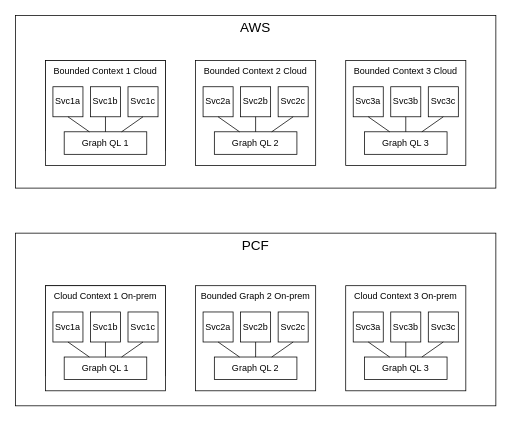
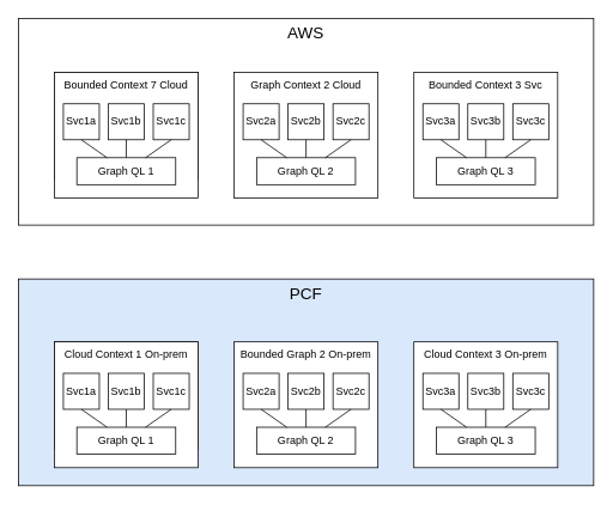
  <mxCell id="0" />
  <mxCell id="1" parent="0" />
  <mxCell id="2" value="&lt;font style=&quot;font-size: 18px&quot;&gt;AWS&lt;/font&gt;" style="rounded=0;whiteSpace=wrap;html=1;verticalAlign=top;" vertex="1" parent="1"><mxGeometry x="20" y="20" width="640" height="230" as="geometry" /></mxCell>
  <mxCell id="3" value="" style="rounded=0;whiteSpace=wrap;html=1;" vertex="1" parent="1"><mxGeometry x="60" y="80" width="160" height="120" as="geometry" /></mxCell>
  <mxCell id="4" value="Svc1a" style="whiteSpace=wrap;html=1;aspect=fixed;" vertex="1" parent="1"><mxGeometry x="70" y="100" width="40" height="40" as="geometry" /></mxCell>
  <mxCell id="5" value="Svc1b" style="whiteSpace=wrap;html=1;aspect=fixed;" vertex="1" parent="1"><mxGeometry x="120" y="100" width="40" height="40" as="geometry" /></mxCell>
  <mxCell id="6" value="Svc1c" style="whiteSpace=wrap;html=1;aspect=fixed;" vertex="1" parent="1"><mxGeometry x="170" y="100" width="40" height="40" as="geometry" /></mxCell>
  <mxCell id="7" value="Graph QL 1" style="rounded=0;whiteSpace=wrap;html=1;" vertex="1" parent="1"><mxGeometry x="85" y="160" width="110" height="30" as="geometry" /></mxCell>
- <mxCell id="8" value="Bounded Context 1 Cloud" style="rounded=0;whiteSpace=wrap;html=1;verticalAlign=top;" vertex="1" parent="1"><mxGeometry x="60" y="80" width="160" height="140" as="geometry" /></mxCell>
+ <mxCell id="8" value="Bounded Context 7 Cloud" style="rounded=0;whiteSpace=wrap;html=1;verticalAlign=top;" vertex="1" parent="1"><mxGeometry x="60" y="80" width="160" height="140" as="geometry" /></mxCell>
  <mxCell id="9" value="Svc1a" style="whiteSpace=wrap;html=1;aspect=fixed;" vertex="1" parent="1"><mxGeometry x="70" y="115" width="40" height="40" as="geometry" /></mxCell>
  <mxCell id="10" value="Svc1b" style="whiteSpace=wrap;html=1;aspect=fixed;" vertex="1" parent="1"><mxGeometry x="120" y="115" width="40" height="40" as="geometry" /></mxCell>
  <mxCell id="11" value="Svc1c" style="whiteSpace=wrap;html=1;aspect=fixed;" vertex="1" parent="1"><mxGeometry x="170" y="115" width="40" height="40" as="geometry" /></mxCell>
  <mxCell id="12" value="Graph QL 1" style="rounded=0;whiteSpace=wrap;html=1;" vertex="1" parent="1"><mxGeometry x="85" y="175" width="110" height="30" as="geometry" /></mxCell>
  <mxCell id="13" value="" style="endArrow=none;html=1;rounded=0;entryX=0.5;entryY=1;entryDx=0;entryDy=0;" edge="1" parent="1" source="12" target="9"><mxGeometry width="50" height="50" relative="1" as="geometry"><mxPoint x="340" y="400" as="sourcePoint" /><mxPoint x="390" y="350" as="targetPoint" /></mxGeometry></mxCell>
  <mxCell id="14" value="" style="endArrow=none;html=1;rounded=0;" edge="1" parent="1" source="12" target="10"><mxGeometry width="50" height="50" relative="1" as="geometry"><mxPoint x="340" y="400" as="sourcePoint" /><mxPoint x="390" y="350" as="targetPoint" /></mxGeometry></mxCell>
  <mxCell id="15" value="" style="endArrow=none;html=1;rounded=0;entryX=0.5;entryY=1;entryDx=0;entryDy=0;" edge="1" parent="1" source="12" target="11"><mxGeometry width="50" height="50" relative="1" as="geometry"><mxPoint x="170" y="200" as="sourcePoint" /><mxPoint x="220" y="150" as="targetPoint" /></mxGeometry></mxCell>
- <mxCell id="16" value="Bounded Context 2 Cloud" style="rounded=0;whiteSpace=wrap;html=1;verticalAlign=top;" vertex="1" parent="1"><mxGeometry x="260" y="80" width="160" height="140" as="geometry" /></mxCell>
+ <mxCell id="16" value="Graph Context 2 Cloud" style="rounded=0;whiteSpace=wrap;html=1;verticalAlign=top;" vertex="1" parent="1"><mxGeometry x="260" y="80" width="160" height="140" as="geometry" /></mxCell>
  <mxCell id="17" value="Svc2a" style="whiteSpace=wrap;html=1;aspect=fixed;" vertex="1" parent="1"><mxGeometry x="270" y="115" width="40" height="40" as="geometry" /></mxCell>
  <mxCell id="18" value="Svc2b" style="whiteSpace=wrap;html=1;aspect=fixed;" vertex="1" parent="1"><mxGeometry x="320" y="115" width="40" height="40" as="geometry" /></mxCell>
  <mxCell id="19" value="Svc2c" style="whiteSpace=wrap;html=1;aspect=fixed;" vertex="1" parent="1"><mxGeometry x="370" y="115" width="40" height="40" as="geometry" /></mxCell>
  <mxCell id="20" value="Graph QL 2" style="rounded=0;whiteSpace=wrap;html=1;" vertex="1" parent="1"><mxGeometry x="285" y="175" width="110" height="30" as="geometry" /></mxCell>
  <mxCell id="21" value="" style="endArrow=none;html=1;rounded=0;entryX=0.5;entryY=1;entryDx=0;entryDy=0;" edge="1" parent="1" source="20" target="17"><mxGeometry width="50" height="50" relative="1" as="geometry"><mxPoint x="540" y="400" as="sourcePoint" /><mxPoint x="590" y="350" as="targetPoint" /></mxGeometry></mxCell>
  <mxCell id="22" value="" style="endArrow=none;html=1;rounded=0;" edge="1" parent="1" source="20" target="18"><mxGeometry width="50" height="50" relative="1" as="geometry"><mxPoint x="540" y="400" as="sourcePoint" /><mxPoint x="590" y="350" as="targetPoint" /></mxGeometry></mxCell>
  <mxCell id="23" value="" style="endArrow=none;html=1;rounded=0;entryX=0.5;entryY=1;entryDx=0;entryDy=0;" edge="1" parent="1" source="20" target="19"><mxGeometry width="50" height="50" relative="1" as="geometry"><mxPoint x="370" y="200" as="sourcePoint" /><mxPoint x="420" y="150" as="targetPoint" /></mxGeometry></mxCell>
- <mxCell id="24" value="Bounded Context 3 Cloud" style="rounded=0;whiteSpace=wrap;html=1;verticalAlign=top;" vertex="1" parent="1"><mxGeometry x="460" y="80" width="160" height="140" as="geometry" /></mxCell>
+ <mxCell id="24" value="Bounded Context 3 Svc" style="rounded=0;whiteSpace=wrap;html=1;verticalAlign=top;" vertex="1" parent="1"><mxGeometry x="460" y="80" width="160" height="140" as="geometry" /></mxCell>
  <mxCell id="25" value="Svc3a" style="whiteSpace=wrap;html=1;aspect=fixed;" vertex="1" parent="1"><mxGeometry x="470" y="115" width="40" height="40" as="geometry" /></mxCell>
  <mxCell id="26" value="Svc3b" style="whiteSpace=wrap;html=1;aspect=fixed;" vertex="1" parent="1"><mxGeometry x="520" y="115" width="40" height="40" as="geometry" /></mxCell>
  <mxCell id="27" value="Svc3c" style="whiteSpace=wrap;html=1;aspect=fixed;" vertex="1" parent="1"><mxGeometry x="570" y="115" width="40" height="40" as="geometry" /></mxCell>
  <mxCell id="28" value="Graph QL 3" style="rounded=0;whiteSpace=wrap;html=1;" vertex="1" parent="1"><mxGeometry x="485" y="175" width="110" height="30" as="geometry" /></mxCell>
  <mxCell id="29" value="" style="endArrow=none;html=1;rounded=0;entryX=0.5;entryY=1;entryDx=0;entryDy=0;" edge="1" parent="1" source="28" target="25"><mxGeometry width="50" height="50" relative="1" as="geometry"><mxPoint x="740" y="400" as="sourcePoint" /><mxPoint x="790" y="350" as="targetPoint" /></mxGeometry></mxCell>
  <mxCell id="30" value="" style="endArrow=none;html=1;rounded=0;" edge="1" parent="1" source="28" target="26"><mxGeometry width="50" height="50" relative="1" as="geometry"><mxPoint x="740" y="400" as="sourcePoint" /><mxPoint x="790" y="350" as="targetPoint" /></mxGeometry></mxCell>
  <mxCell id="31" value="" style="endArrow=none;html=1;rounded=0;entryX=0.5;entryY=1;entryDx=0;entryDy=0;" edge="1" parent="1" source="28" target="27"><mxGeometry width="50" height="50" relative="1" as="geometry"><mxPoint x="570" y="200" as="sourcePoint" /><mxPoint x="620" y="150" as="targetPoint" /></mxGeometry></mxCell>
- <mxCell id="32" value="&lt;font style=&quot;font-size: 18px&quot;&gt;PCF&lt;/font&gt;" style="rounded=0;whiteSpace=wrap;html=1;verticalAlign=top;" vertex="1" parent="1"><mxGeometry x="20" y="310" width="640" height="230" as="geometry" /></mxCell>
+ <mxCell id="32" value="&lt;font style=&quot;font-size: 18px&quot;&gt;PCF&lt;/font&gt;" style="rounded=0;whiteSpace=wrap;html=1;verticalAlign=top;fillColor=#dae8fc;" vertex="1" parent="1"><mxGeometry x="20" y="310" width="640" height="230" as="geometry" /></mxCell>
  <mxCell id="33" value="" style="rounded=0;whiteSpace=wrap;html=1;" vertex="1" parent="1"><mxGeometry x="60" y="380" width="160" height="120" as="geometry" /></mxCell>
  <mxCell id="34" value="Svc1a" style="whiteSpace=wrap;html=1;aspect=fixed;" vertex="1" parent="1"><mxGeometry x="70" y="400" width="40" height="40" as="geometry" /></mxCell>
  <mxCell id="35" value="Svc1b" style="whiteSpace=wrap;html=1;aspect=fixed;" vertex="1" parent="1"><mxGeometry x="120" y="400" width="40" height="40" as="geometry" /></mxCell>
  <mxCell id="36" value="Svc1c" style="whiteSpace=wrap;html=1;aspect=fixed;" vertex="1" parent="1"><mxGeometry x="170" y="400" width="40" height="40" as="geometry" /></mxCell>
  <mxCell id="37" value="Graph QL 1" style="rounded=0;whiteSpace=wrap;html=1;" vertex="1" parent="1"><mxGeometry x="85" y="460" width="110" height="30" as="geometry" /></mxCell>
  <mxCell id="38" value="Cloud Context 1 On-prem" style="rounded=0;whiteSpace=wrap;html=1;verticalAlign=top;" vertex="1" parent="1"><mxGeometry x="60" y="380" width="160" height="140" as="geometry" /></mxCell>
  <mxCell id="39" value="Svc1a" style="whiteSpace=wrap;html=1;aspect=fixed;" vertex="1" parent="1"><mxGeometry x="70" y="415" width="40" height="40" as="geometry" /></mxCell>
  <mxCell id="40" value="Svc1b" style="whiteSpace=wrap;html=1;aspect=fixed;" vertex="1" parent="1"><mxGeometry x="120" y="415" width="40" height="40" as="geometry" /></mxCell>
  <mxCell id="41" value="Svc1c" style="whiteSpace=wrap;html=1;aspect=fixed;" vertex="1" parent="1"><mxGeometry x="170" y="415" width="40" height="40" as="geometry" /></mxCell>
  <mxCell id="42" value="Graph QL 1" style="rounded=0;whiteSpace=wrap;html=1;" vertex="1" parent="1"><mxGeometry x="85" y="475" width="110" height="30" as="geometry" /></mxCell>
  <mxCell id="43" value="" style="endArrow=none;html=1;rounded=0;entryX=0.5;entryY=1;entryDx=0;entryDy=0;" edge="1" parent="1" source="42" target="39"><mxGeometry width="50" height="50" relative="1" as="geometry"><mxPoint x="340" y="700" as="sourcePoint" /><mxPoint x="390" y="650" as="targetPoint" /></mxGeometry></mxCell>
  <mxCell id="44" value="" style="endArrow=none;html=1;rounded=0;" edge="1" parent="1" source="42" target="40"><mxGeometry width="50" height="50" relative="1" as="geometry"><mxPoint x="340" y="700" as="sourcePoint" /><mxPoint x="390" y="650" as="targetPoint" /></mxGeometry></mxCell>
  <mxCell id="45" value="" style="endArrow=none;html=1;rounded=0;entryX=0.5;entryY=1;entryDx=0;entryDy=0;" edge="1" parent="1" source="42" target="41"><mxGeometry width="50" height="50" relative="1" as="geometry"><mxPoint x="170" y="500" as="sourcePoint" /><mxPoint x="220" y="450" as="targetPoint" /></mxGeometry></mxCell>
  <mxCell id="46" value="Bounded Graph 2 On-prem" style="rounded=0;whiteSpace=wrap;html=1;verticalAlign=top;" vertex="1" parent="1"><mxGeometry x="260" y="380" width="160" height="140" as="geometry" /></mxCell>
  <mxCell id="47" value="Svc2a" style="whiteSpace=wrap;html=1;aspect=fixed;" vertex="1" parent="1"><mxGeometry x="270" y="415" width="40" height="40" as="geometry" /></mxCell>
  <mxCell id="48" value="Svc2b" style="whiteSpace=wrap;html=1;aspect=fixed;" vertex="1" parent="1"><mxGeometry x="320" y="415" width="40" height="40" as="geometry" /></mxCell>
  <mxCell id="49" value="Svc2c" style="whiteSpace=wrap;html=1;aspect=fixed;" vertex="1" parent="1"><mxGeometry x="370" y="415" width="40" height="40" as="geometry" /></mxCell>
  <mxCell id="50" value="Graph QL 2" style="rounded=0;whiteSpace=wrap;html=1;" vertex="1" parent="1"><mxGeometry x="285" y="475" width="110" height="30" as="geometry" /></mxCell>
  <mxCell id="51" value="" style="endArrow=none;html=1;rounded=0;entryX=0.5;entryY=1;entryDx=0;entryDy=0;" edge="1" parent="1" source="50" target="47"><mxGeometry width="50" height="50" relative="1" as="geometry"><mxPoint x="540" y="700" as="sourcePoint" /><mxPoint x="590" y="650" as="targetPoint" /></mxGeometry></mxCell>
  <mxCell id="52" value="" style="endArrow=none;html=1;rounded=0;" edge="1" parent="1" source="50" target="48"><mxGeometry width="50" height="50" relative="1" as="geometry"><mxPoint x="540" y="700" as="sourcePoint" /><mxPoint x="590" y="650" as="targetPoint" /></mxGeometry></mxCell>
  <mxCell id="53" value="" style="endArrow=none;html=1;rounded=0;entryX=0.5;entryY=1;entryDx=0;entryDy=0;" edge="1" parent="1" source="50" target="49"><mxGeometry width="50" height="50" relative="1" as="geometry"><mxPoint x="370" y="500" as="sourcePoint" /><mxPoint x="420" y="450" as="targetPoint" /></mxGeometry></mxCell>
  <mxCell id="54" value="Cloud Context 3 On-prem" style="rounded=0;whiteSpace=wrap;html=1;verticalAlign=top;" vertex="1" parent="1"><mxGeometry x="460" y="380" width="160" height="140" as="geometry" /></mxCell>
  <mxCell id="55" value="Svc3a" style="whiteSpace=wrap;html=1;aspect=fixed;" vertex="1" parent="1"><mxGeometry x="470" y="415" width="40" height="40" as="geometry" /></mxCell>
  <mxCell id="56" value="Svc3b" style="whiteSpace=wrap;html=1;aspect=fixed;" vertex="1" parent="1"><mxGeometry x="520" y="415" width="40" height="40" as="geometry" /></mxCell>
  <mxCell id="57" value="Svc3c" style="whiteSpace=wrap;html=1;aspect=fixed;" vertex="1" parent="1"><mxGeometry x="570" y="415" width="40" height="40" as="geometry" /></mxCell>
  <mxCell id="58" value="Graph QL 3" style="rounded=0;whiteSpace=wrap;html=1;" vertex="1" parent="1"><mxGeometry x="485" y="475" width="110" height="30" as="geometry" /></mxCell>
  <mxCell id="59" value="" style="endArrow=none;html=1;rounded=0;entryX=0.5;entryY=1;entryDx=0;entryDy=0;" edge="1" parent="1" source="58" target="55"><mxGeometry width="50" height="50" relative="1" as="geometry"><mxPoint x="740" y="700" as="sourcePoint" /><mxPoint x="790" y="650" as="targetPoint" /></mxGeometry></mxCell>
  <mxCell id="60" value="" style="endArrow=none;html=1;rounded=0;" edge="1" parent="1" source="58" target="56"><mxGeometry width="50" height="50" relative="1" as="geometry"><mxPoint x="740" y="700" as="sourcePoint" /><mxPoint x="790" y="650" as="targetPoint" /></mxGeometry></mxCell>
  <mxCell id="61" value="" style="endArrow=none;html=1;rounded=0;entryX=0.5;entryY=1;entryDx=0;entryDy=0;" edge="1" parent="1" source="58" target="57"><mxGeometry width="50" height="50" relative="1" as="geometry"><mxPoint x="570" y="500" as="sourcePoint" /><mxPoint x="620" y="450" as="targetPoint" /></mxGeometry></mxCell>
